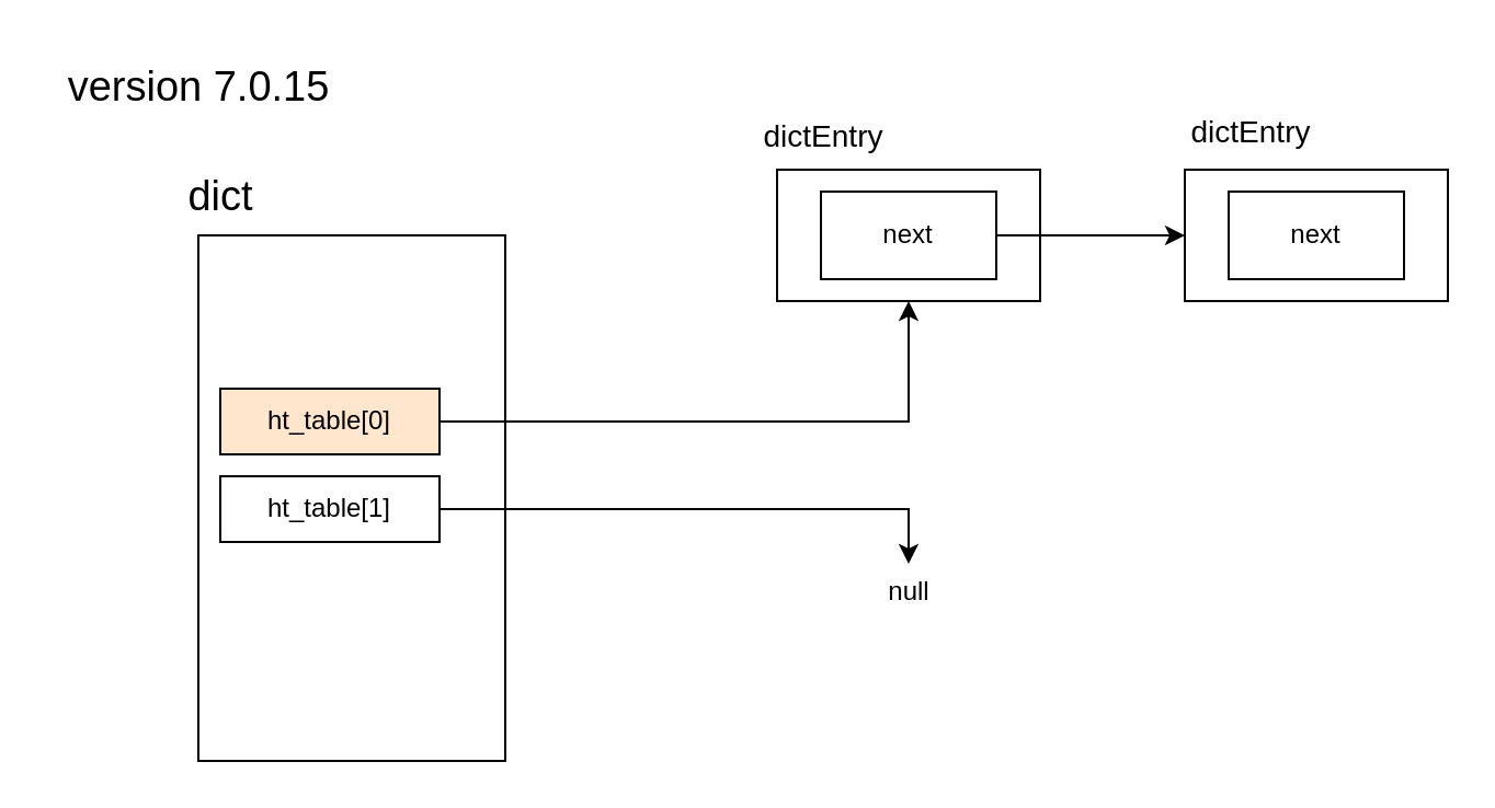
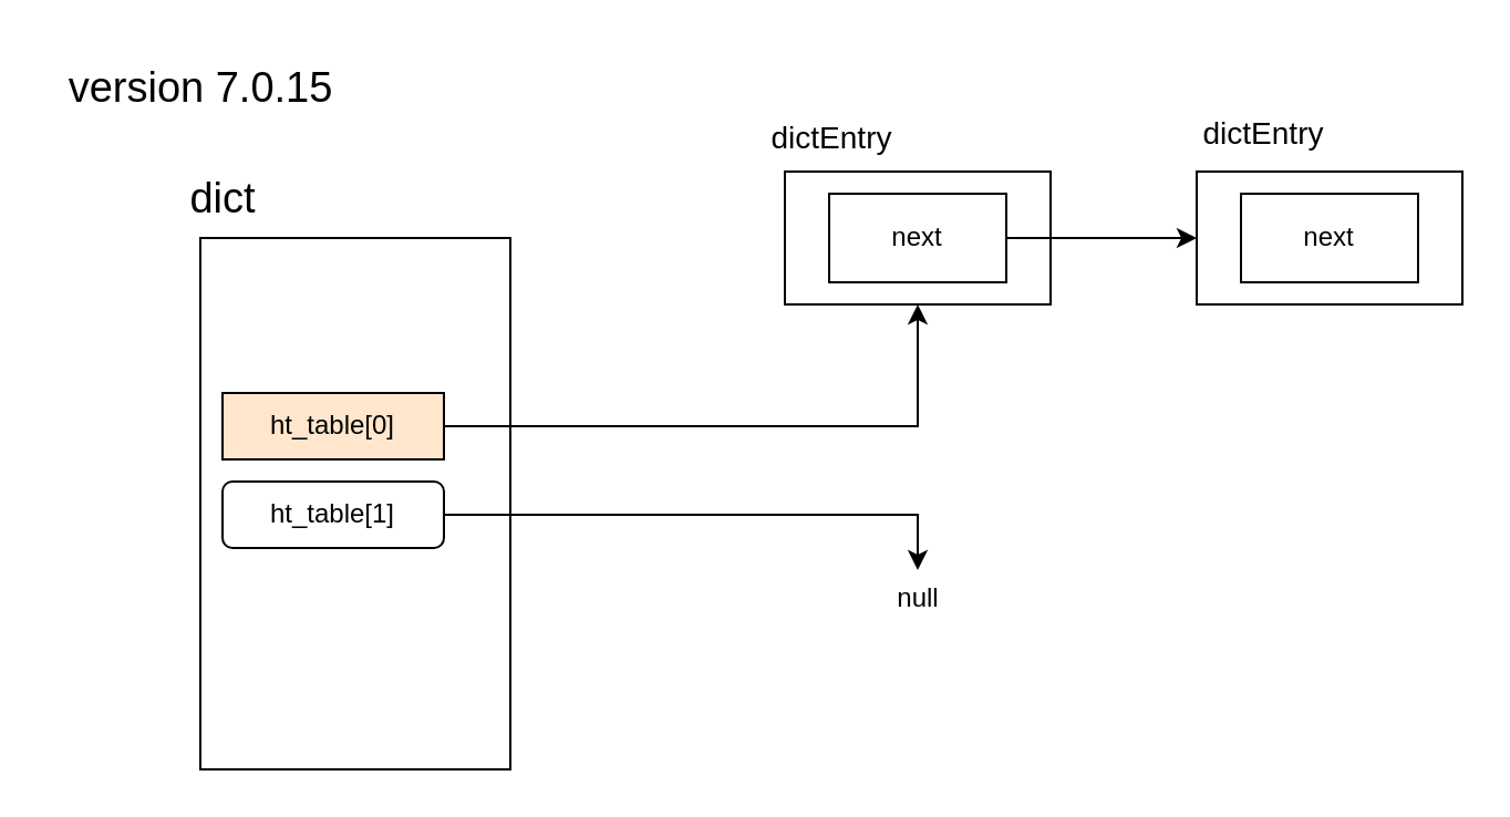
  <mxCell id="0" />
  <mxCell id="1" parent="0" />
  <mxCell id="2" value="&lt;div&gt;&lt;div&gt;&lt;br&gt;&lt;/div&gt;&lt;/div&gt;" style="rounded=0;whiteSpace=wrap;html=1;" vertex="1" parent="1"><mxGeometry x="90" y="107" width="140" height="240" as="geometry" /></mxCell>
  <mxCell id="3" value="dict" style="text;html=1;align=center;verticalAlign=middle;resizable=0;points=[];autosize=1;strokeColor=none;fillColor=none;fontSize=19;" vertex="1" parent="1"><mxGeometry x="75" y="70" width="50" height="40" as="geometry" /></mxCell>
  <mxCell id="4" value="" style="edgeStyle=orthogonalEdgeStyle;rounded=0;orthogonalLoop=1;jettySize=auto;html=1;" edge="1" parent="1" source="6" target="7"><mxGeometry relative="1" as="geometry" /></mxCell>
  <mxCell id="5" value="" style="edgeStyle=orthogonalEdgeStyle;rounded=0;orthogonalLoop=1;jettySize=auto;html=1;entryX=0.5;entryY=0;entryDx=0;entryDy=0;exitX=1;exitY=0.5;exitDx=0;exitDy=0;" edge="1" parent="1" source="15"><mxGeometry relative="1" as="geometry"><mxPoint x="414" y="257" as="targetPoint" /><Array as="points"><mxPoint x="414" y="232" /></Array></mxGeometry></mxCell>
  <mxCell id="6" value="ht_table[0]" style="rounded=0;whiteSpace=wrap;html=1;fillColor=#ffe6cc;" vertex="1" parent="1"><mxGeometry x="100" y="177" width="100" height="30" as="geometry" /></mxCell>
  <mxCell id="7" value="" style="whiteSpace=wrap;html=1;rounded=0;" vertex="1" parent="1"><mxGeometry x="354" y="77" width="120" height="60" as="geometry" /></mxCell>
  <mxCell id="8" value="dictEntry" style="text;html=1;align=center;verticalAlign=middle;resizable=0;points=[];autosize=1;strokeColor=none;fillColor=none;fontSize=14;" vertex="1" parent="1"><mxGeometry x="335" y="47" width="80" height="30" as="geometry" /></mxCell>
  <mxCell id="9" value="next" style="whiteSpace=wrap;html=1;rounded=0;" vertex="1" parent="1"><mxGeometry x="374" y="87" width="80" height="40" as="geometry" /></mxCell>
  <mxCell id="10" value="" style="whiteSpace=wrap;html=1;rounded=0;" vertex="1" parent="1"><mxGeometry x="540" y="77" width="120" height="60" as="geometry" /></mxCell>
  <mxCell id="11" value="next" style="whiteSpace=wrap;html=1;rounded=0;" vertex="1" parent="1"><mxGeometry x="560" y="87" width="80" height="40" as="geometry" /></mxCell>
  <mxCell id="12" value="&lt;span style=&quot;font-size: 14px;&quot;&gt;dictEntry&lt;/span&gt;" style="text;html=1;align=center;verticalAlign=middle;resizable=0;points=[];autosize=1;strokeColor=none;fillColor=none;" vertex="1" parent="1"><mxGeometry x="530" y="45" width="80" height="30" as="geometry" /></mxCell>
  <mxCell id="13" value="version 7.0.15" style="text;html=1;align=center;verticalAlign=middle;resizable=0;points=[];autosize=1;strokeColor=none;fillColor=none;fontSize=19;" vertex="1" parent="1"><mxGeometry x="20" y="20" width="140" height="40" as="geometry" /></mxCell>
  <mxCell id="14" style="edgeStyle=orthogonalEdgeStyle;rounded=0;orthogonalLoop=1;jettySize=auto;html=1;entryX=0;entryY=0.5;entryDx=0;entryDy=0;exitX=1;exitY=0.5;exitDx=0;exitDy=0;" edge="1" parent="1" source="9" target="10"><mxGeometry relative="1" as="geometry" /></mxCell>
- <mxCell id="15" value="ht_table[1]" style="rounded=0;whiteSpace=wrap;html=1;" vertex="1" parent="1"><mxGeometry x="100" y="217" width="100" height="30" as="geometry" /></mxCell>
+ <mxCell id="15" value="ht_table[1]" style="whiteSpace=wrap;html=1;rounded=1;" vertex="1" parent="1"><mxGeometry x="100" y="217" width="100" height="30" as="geometry" /></mxCell>
  <mxCell id="16" value="null" style="text;html=1;align=center;verticalAlign=middle;resizable=0;points=[];autosize=1;strokeColor=none;fillColor=none;" vertex="1" parent="1"><mxGeometry x="394" y="255" width="40" height="30" as="geometry" /></mxCell>
